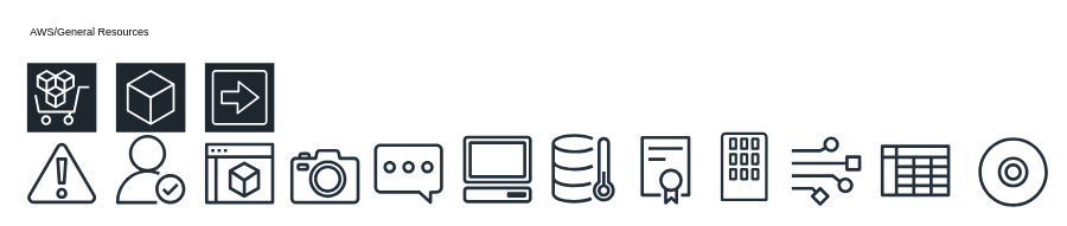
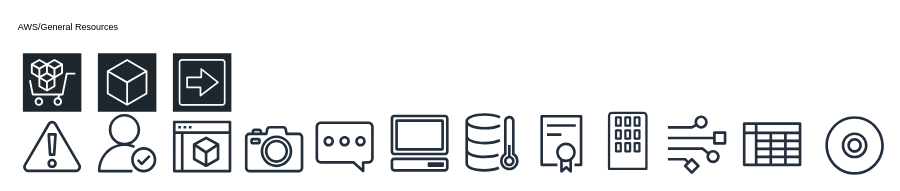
  <mxCell id="0" />
  <mxCell id="1" parent="0" />
  <mxCell id="2" value="" style="sketch=0;points=[[0,0,0],[0.25,0,0],[0.5,0,0],[0.75,0,0],[1,0,0],[0,1,0],[0.25,1,0],[0.5,1,0],[0.75,1,0],[1,1,0],[0,0.25,0],[0,0.5,0],[0,0.75,0],[1,0.25,0],[1,0.5,0],[1,0.75,0]];gradientDirection=north;outlineConnect=0;fontColor=#232F3E;gradientColor=none;fillColor=#1E262E;strokeColor=#ffffff;dashed=0;verticalLabelPosition=bottom;verticalAlign=top;align=center;html=1;fontSize=12;fontStyle=0;aspect=fixed;shape=mxgraph.aws4.resourceIcon;resIcon=mxgraph.aws4.marketplace;" parent="1" vertex="1"><mxGeometry x="30" y="70" width="78" height="78" as="geometry" /></mxCell>
- <mxCell id="3" value="&lt;div&gt;AWS/General Resources&lt;/div&gt;" style="text;html=1;align=center;verticalAlign=middle;resizable=0;points=[];autosize=1;strokeColor=none;fillColor=none;" parent="1" vertex="1"><mxGeometry x="20" y="20" width="160" height="30" as="geometry" /></mxCell>
+ <mxCell id="3" value="&lt;div&gt;AWS/General Resources&lt;/div&gt;" style="text;html=1;align=center;verticalAlign=middle;resizable=0;points=[];autosize=1;strokeColor=none;fillColor=none;" parent="1" vertex="1"><mxGeometry x="10" y="20" width="160" height="30" as="geometry" /></mxCell>
  <mxCell id="4" value="" style="sketch=0;points=[[0,0,0],[0.25,0,0],[0.5,0,0],[0.75,0,0],[1,0,0],[0,1,0],[0.25,1,0],[0.5,1,0],[0.75,1,0],[1,1,0],[0,0.25,0],[0,0.5,0],[0,0.75,0],[1,0.25,0],[1,0.5,0],[1,0.75,0]];gradientDirection=north;outlineConnect=0;fontColor=#232F3E;gradientColor=none;fillColor=#1E262E;strokeColor=#ffffff;dashed=0;verticalLabelPosition=bottom;verticalAlign=top;align=center;html=1;fontSize=12;fontStyle=0;aspect=fixed;shape=mxgraph.aws4.resourceIcon;resIcon=mxgraph.aws4.general;" parent="1" vertex="1"><mxGeometry x="130" y="70" width="78" height="78" as="geometry" /></mxCell>
  <mxCell id="5" value="" style="sketch=0;points=[[0,0,0],[0.25,0,0],[0.5,0,0],[0.75,0,0],[1,0,0],[0,1,0],[0.25,1,0],[0.5,1,0],[0.75,1,0],[1,1,0],[0,0.25,0],[0,0.5,0],[0,0.75,0],[1,0.25,0],[1,0.5,0],[1,0.75,0]];gradientDirection=north;outlineConnect=0;fontColor=#232F3E;gradientColor=none;fillColor=#1E262E;strokeColor=#ffffff;dashed=0;verticalLabelPosition=bottom;verticalAlign=top;align=center;html=1;fontSize=12;fontStyle=0;aspect=fixed;shape=mxgraph.aws4.resourceIcon;resIcon=mxgraph.aws4.all_products;" parent="1" vertex="1"><mxGeometry x="230" y="70" width="78" height="78" as="geometry" /></mxCell>
  <mxCell id="6" value="" style="sketch=0;outlineConnect=0;fontColor=#232F3E;gradientColor=none;fillColor=#232F3D;strokeColor=none;dashed=0;verticalLabelPosition=bottom;verticalAlign=top;align=center;html=1;fontSize=12;fontStyle=0;aspect=fixed;pointerEvents=1;shape=mxgraph.aws4.alert;" parent="1" vertex="1"><mxGeometry x="30" y="160" width="78" height="69" as="geometry" /></mxCell>
  <mxCell id="7" value="" style="sketch=0;outlineConnect=0;fontColor=#232F3E;gradientColor=none;fillColor=#232F3D;strokeColor=none;dashed=0;verticalLabelPosition=bottom;verticalAlign=top;align=center;html=1;fontSize=12;fontStyle=0;aspect=fixed;pointerEvents=1;shape=mxgraph.aws4.authenticated_user;" parent="1" vertex="1"><mxGeometry x="130" y="151" width="78" height="78" as="geometry" /></mxCell>
  <mxCell id="8" value="" style="sketch=0;outlineConnect=0;fontColor=#232F3E;gradientColor=none;fillColor=#232F3D;strokeColor=none;dashed=0;verticalLabelPosition=bottom;verticalAlign=top;align=center;html=1;fontSize=12;fontStyle=0;aspect=fixed;pointerEvents=1;shape=mxgraph.aws4.management_console2;" parent="1" vertex="1"><mxGeometry x="230" y="160" width="78" height="69" as="geometry" /></mxCell>
  <mxCell id="9" value="" style="sketch=0;outlineConnect=0;fontColor=#232F3E;gradientColor=none;fillColor=#232F3D;strokeColor=none;dashed=0;verticalLabelPosition=bottom;verticalAlign=top;align=center;html=1;fontSize=12;fontStyle=0;aspect=fixed;pointerEvents=1;shape=mxgraph.aws4.camera2;" parent="1" vertex="1"><mxGeometry x="326" y="167" width="78" height="62" as="geometry" /></mxCell>
  <mxCell id="10" value="" style="sketch=0;outlineConnect=0;fontColor=#232F3E;gradientColor=none;fillColor=#232F3D;strokeColor=none;dashed=0;verticalLabelPosition=bottom;verticalAlign=top;align=center;html=1;fontSize=12;fontStyle=0;aspect=fixed;pointerEvents=1;shape=mxgraph.aws4.chat;" parent="1" vertex="1"><mxGeometry x="420" y="161" width="78" height="68" as="geometry" /></mxCell>
  <mxCell id="11" value="" style="sketch=0;outlineConnect=0;fontColor=#232F3E;gradientColor=none;fillColor=#232F3D;strokeColor=none;dashed=0;verticalLabelPosition=bottom;verticalAlign=top;align=center;html=1;fontSize=12;fontStyle=0;aspect=fixed;pointerEvents=1;shape=mxgraph.aws4.client;" parent="1" vertex="1"><mxGeometry x="520" y="152" width="78" height="76" as="geometry" /></mxCell>
  <mxCell id="12" value="" style="sketch=0;outlineConnect=0;fontColor=#232F3E;gradientColor=none;fillColor=#232F3D;strokeColor=none;dashed=0;verticalLabelPosition=bottom;verticalAlign=top;align=center;html=1;fontSize=12;fontStyle=0;aspect=fixed;pointerEvents=1;shape=mxgraph.aws4.cold_storage;" parent="1" vertex="1"><mxGeometry x="620" y="150" width="71" height="78" as="geometry" /></mxCell>
  <mxCell id="13" value="" style="sketch=0;outlineConnect=0;fontColor=#232F3E;gradientColor=none;fillColor=#232F3D;strokeColor=none;dashed=0;verticalLabelPosition=bottom;verticalAlign=top;align=center;html=1;fontSize=12;fontStyle=0;aspect=fixed;pointerEvents=1;shape=mxgraph.aws4.credentials;" parent="1" vertex="1"><mxGeometry x="720" y="152" width="56" height="78" as="geometry" /></mxCell>
  <mxCell id="14" value="" style="sketch=0;outlineConnect=0;fontColor=#232F3E;gradientColor=none;fillColor=#232F3D;strokeColor=none;dashed=0;verticalLabelPosition=bottom;verticalAlign=top;align=center;html=1;fontSize=12;fontStyle=0;aspect=fixed;pointerEvents=1;shape=mxgraph.aws4.corporate_data_center;" parent="1" vertex="1"><mxGeometry x="810" y="148" width="53" height="78" as="geometry" /></mxCell>
  <mxCell id="15" value="" style="sketch=0;outlineConnect=0;fontColor=#232F3E;gradientColor=none;fillColor=#232F3D;strokeColor=none;dashed=0;verticalLabelPosition=bottom;verticalAlign=top;align=center;html=1;fontSize=12;fontStyle=0;aspect=fixed;pointerEvents=1;shape=mxgraph.aws4.data_stream;" vertex="1" parent="1"><mxGeometry x="890" y="153" width="78" height="78" as="geometry" /></mxCell>
  <mxCell id="16" value="" style="sketch=0;outlineConnect=0;fontColor=#232F3E;gradientColor=none;fillColor=#232F3D;strokeColor=none;dashed=0;verticalLabelPosition=bottom;verticalAlign=top;align=center;html=1;fontSize=12;fontStyle=0;aspect=fixed;pointerEvents=1;shape=mxgraph.aws4.data_table;" vertex="1" parent="1"><mxGeometry x="990" y="162" width="78" height="59" as="geometry" /></mxCell>
  <mxCell id="17" value="" style="sketch=0;outlineConnect=0;fontColor=#232F3E;gradientColor=none;fillColor=#232F3D;strokeColor=none;dashed=0;verticalLabelPosition=bottom;verticalAlign=top;align=center;html=1;fontSize=12;fontStyle=0;aspect=fixed;pointerEvents=1;shape=mxgraph.aws4.disk;" vertex="1" parent="1"><mxGeometry x="1100" y="154" width="78" height="78" as="geometry" /></mxCell>
